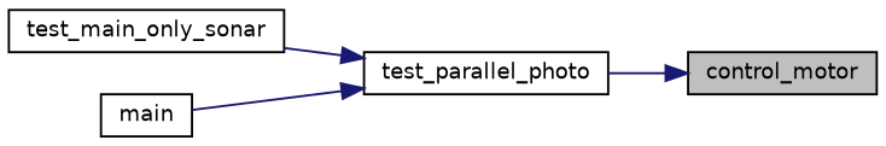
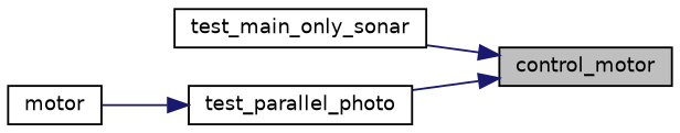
  digraph {
    rankdir=RL
    node [color=black fillcolor=white fontname=Helvetica fontsize=10 shape=record style=filled]
    edge [color=midnightblue dir=back fontname=Helvetica fontsize=10 labelfontname=Helvetica labelfontsize=10 style=solid]
    n1 [fillcolor=grey75 fontcolor=black height=0.2 label=control_motor width=0.4]
    n2 [height=0.2 label=test_main_only_sonar width=0.4]
    n3 [height=0.2 label=test_parallel_photo width=0.4]
-   n4 [height=0.2 label=main width=0.4]
-   n3 -> n2
+   n4 [height=0.2 label=motor width=0.4]
+   n1 -> n2
    n1 -> n3
    n3 -> n4
  }
